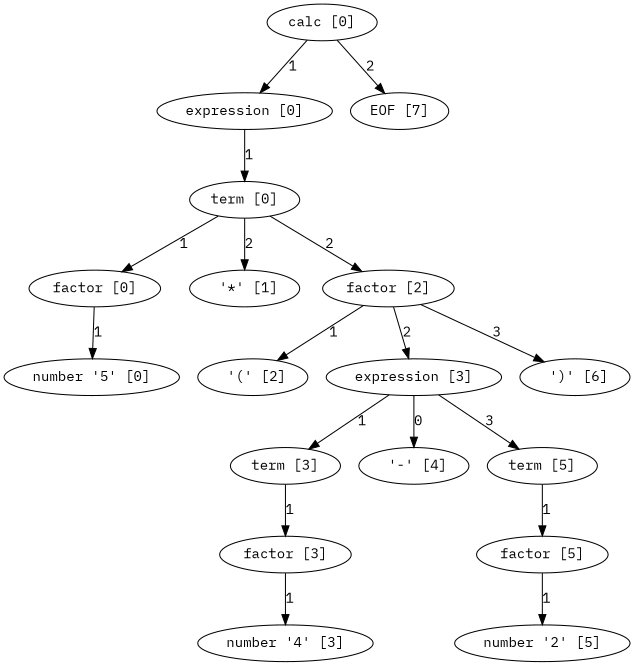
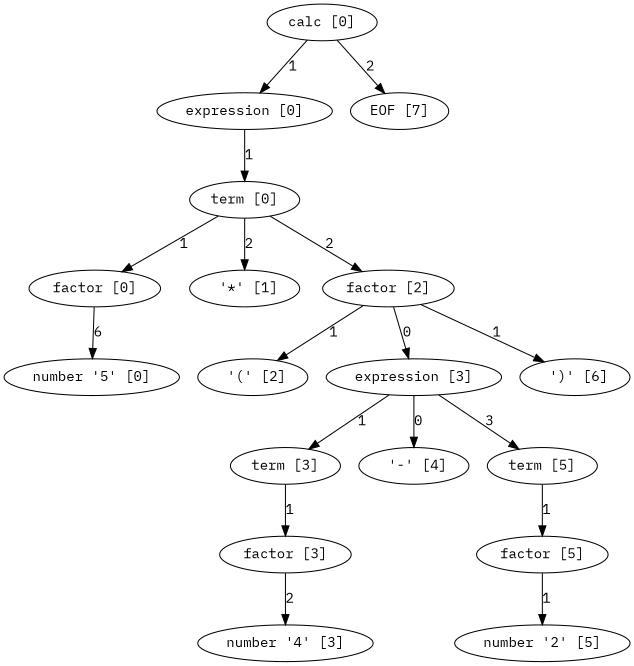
  digraph {
    fontname="IBM Plex Mono"
    node [fontname="IBM Plex Mono"]
    edge [fontname="IBM Plex Mono"]
    n1 [label="calc [0]"]
    n2 [label="expression [0]"]
    n3 [label="EOF [7]"]
    n4 [label="term [0]"]
    n5 [label="factor [0]"]
    n6 [label=" '*' [1]"]
    n7 [label="factor [2]"]
    n8 [label="number '5' [0]"]
    n9 [label=" '(' [2]"]
    n10 [label="expression [3]"]
    n11 [label=" ')' [6]"]
    n12 [label="term [3]"]
    n13 [label=" '-' [4]"]
    n14 [label="term [5]"]
    n15 [label="factor [3]"]
    n16 [label="factor [5]"]
    n17 [label="number '4' [3]"]
    n18 [label="number '2' [5]"]
    n1 -> n2 [label=1]
    n1 -> n3 [label=2]
    n2 -> n4 [label=1]
    n4 -> n5 [label=1]
    n4 -> n6 [label=2]
    n4 -> n7 [label=2]
-   n5 -> n8 [label=1]
+   n5 -> n8 [label=6]
    n7 -> n9 [label=1]
-   n7 -> n10 [label=2]
-   n7 -> n11 [label=3]
+   n7 -> n10 [label=0]
+   n7 -> n11 [label=1]
    n10 -> n12 [label=1]
    n10 -> n13 [label=0]
    n10 -> n14 [label=3]
    n12 -> n15 [label=1]
    n14 -> n16 [label=1]
-   n15 -> n17 [label=1]
+   n15 -> n17 [label=2]
    n16 -> n18 [label=1]
  }
